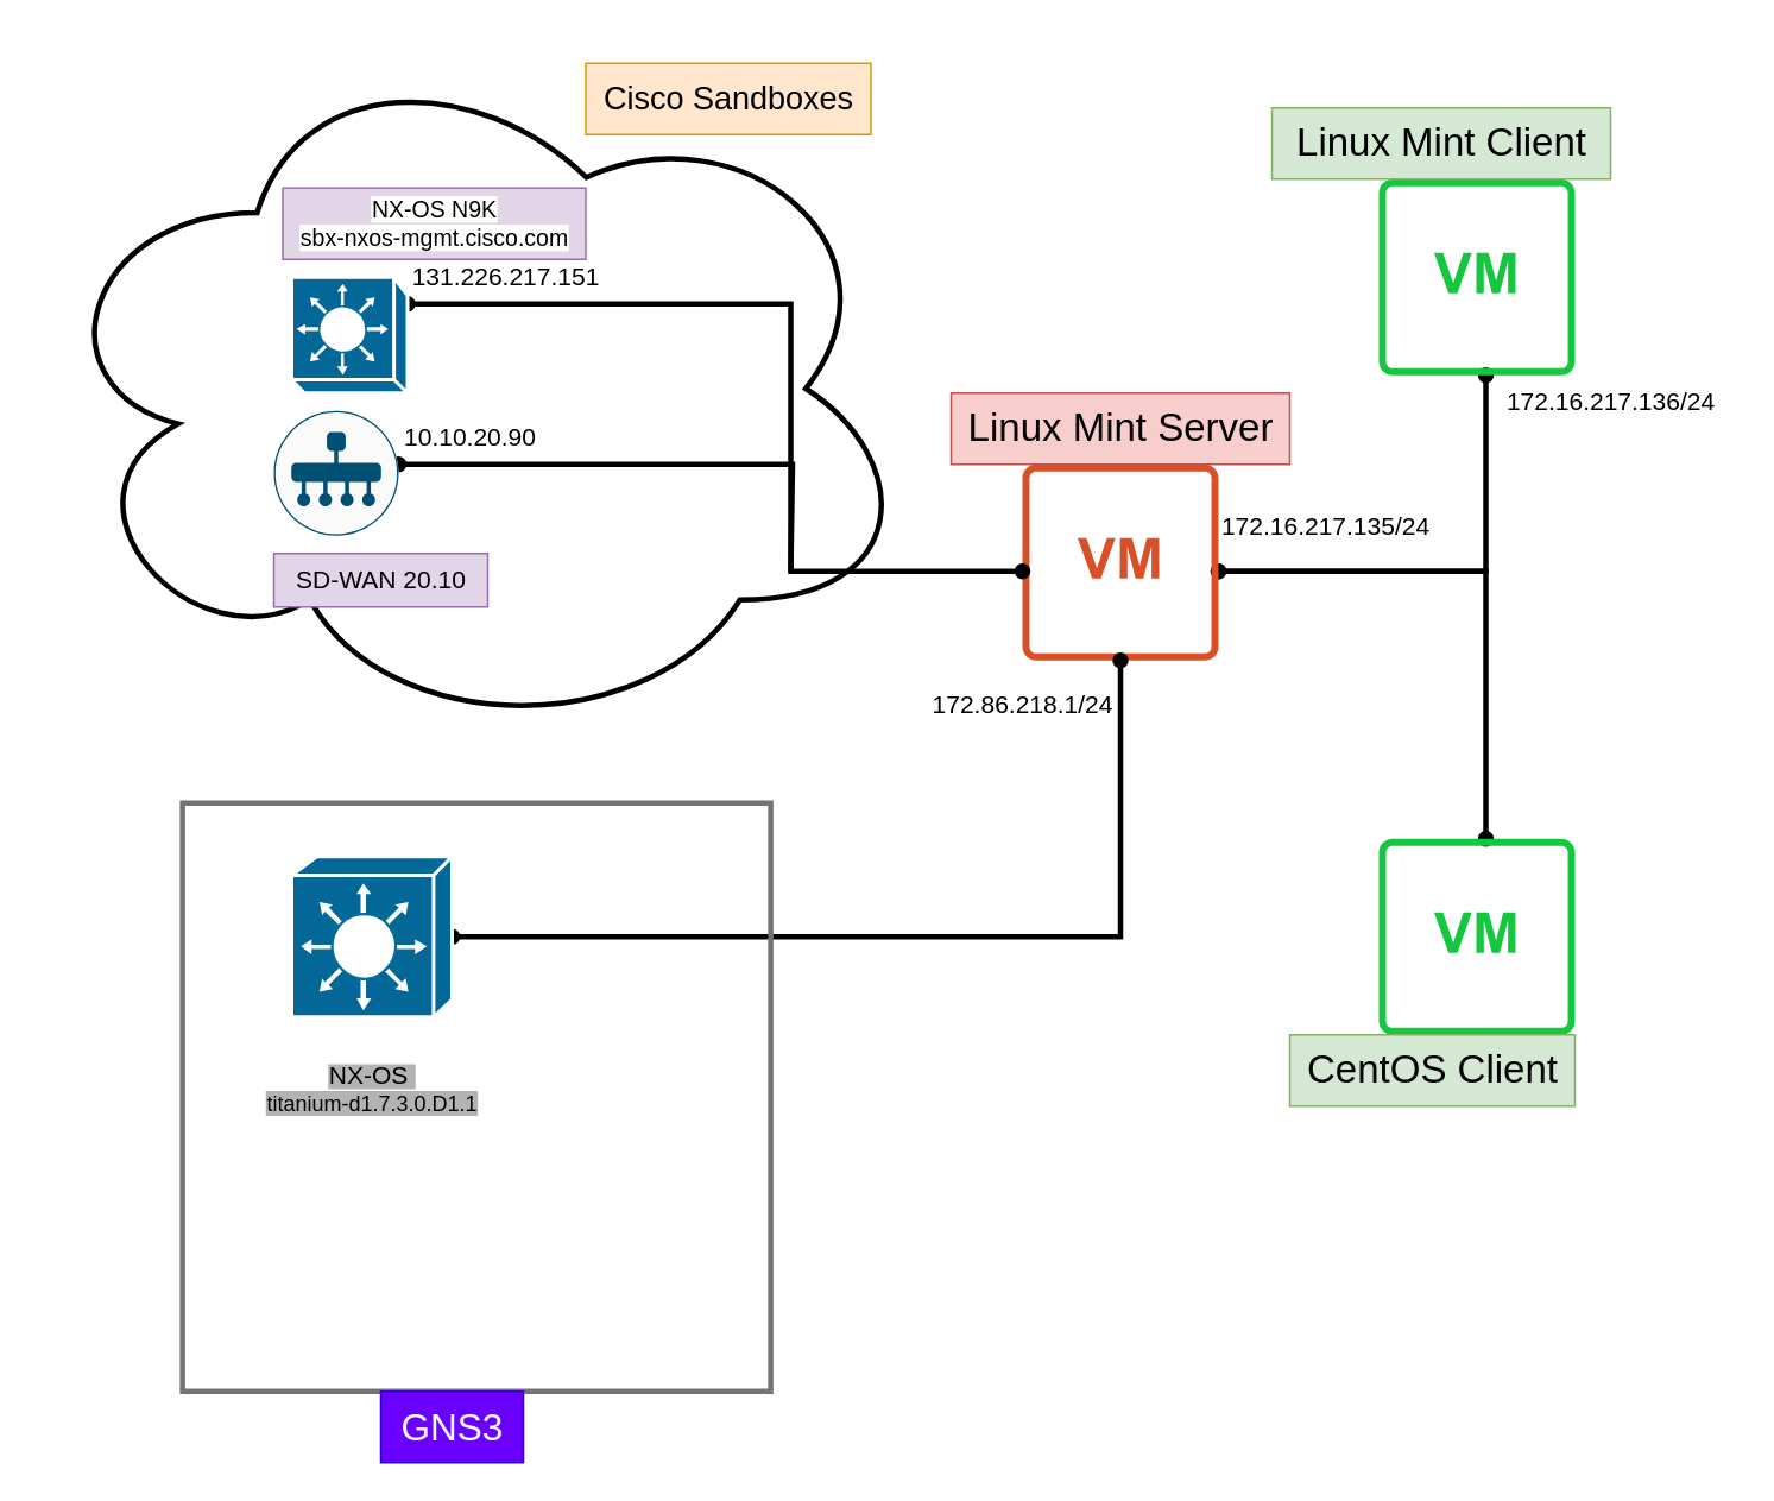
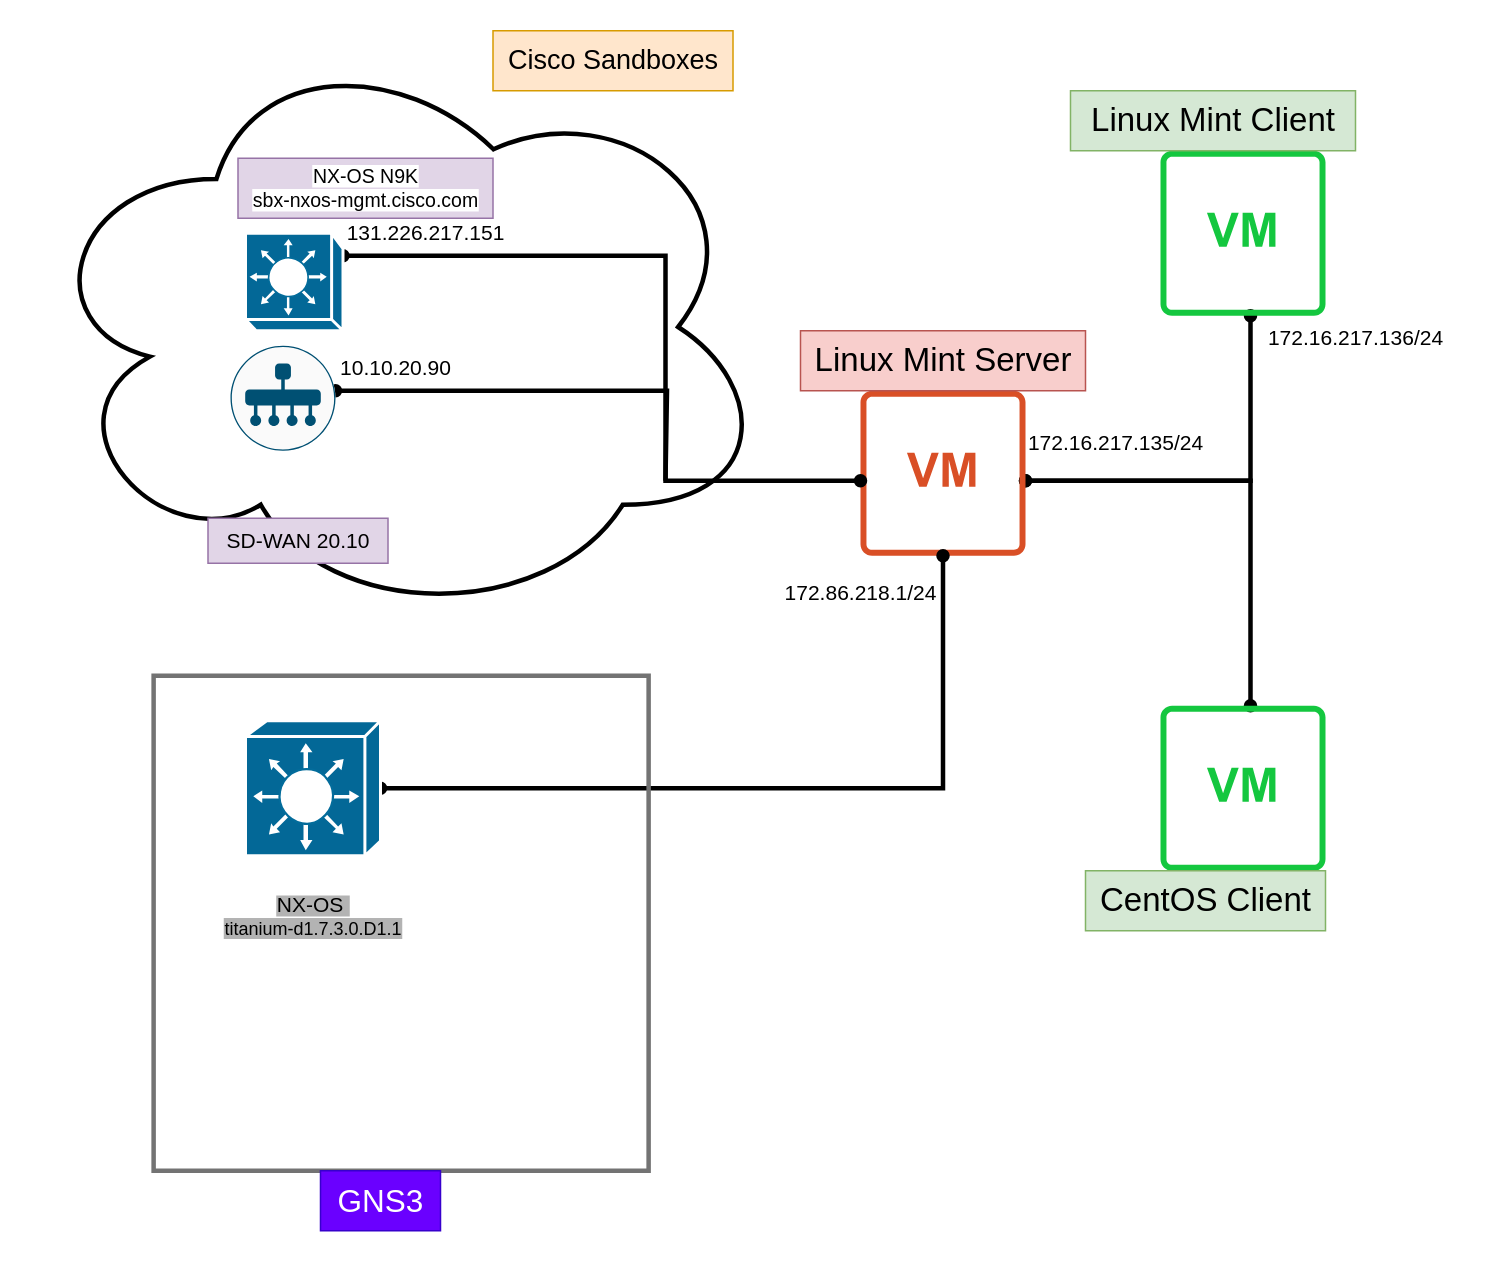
  <mxCell id="0" />
  <mxCell id="1" parent="0" />
  <mxCell id="2" style="rounded=0;orthogonalLoop=1;jettySize=auto;html=1;fontSize=14;edgeStyle=orthogonalEdgeStyle;endArrow=oval;endFill=1;strokeWidth=3;startArrow=oval;startFill=1;" parent="1" source="4" target="5" edge="1"><mxGeometry relative="1" as="geometry"><Array as="points"><mxPoint x="833" y="320" /></Array></mxGeometry></mxCell>
  <mxCell id="3" style="edgeStyle=orthogonalEdgeStyle;rounded=0;orthogonalLoop=1;jettySize=auto;html=1;endArrow=oval;endFill=1;strokeWidth=3;startArrow=oval;startFill=1;" parent="1" source="4" target="6" edge="1"><mxGeometry relative="1" as="geometry"><Array as="points"><mxPoint x="833" y="320" /></Array></mxGeometry></mxCell>
  <mxCell id="4" value="" style="sketch=0;pointerEvents=1;shadow=0;dashed=0;html=1;strokeColor=none;fillColor=#D94F26;aspect=fixed;labelPosition=center;verticalLabelPosition=bottom;verticalAlign=top;align=center;outlineConnect=0;shape=mxgraph.vvd.virtual_machine;" parent="1" vertex="1"><mxGeometry x="573" y="260" width="110" height="110" as="geometry" /></mxCell>
  <mxCell id="5" value="" style="sketch=0;pointerEvents=1;shadow=0;dashed=0;html=1;strokeColor=none;fillColor=#14C73F;aspect=fixed;labelPosition=center;verticalLabelPosition=bottom;verticalAlign=top;align=center;outlineConnect=0;shape=mxgraph.vvd.virtual_machine;gradientColor=none;fillStyle=auto;" parent="1" vertex="1"><mxGeometry x="773" y="100" width="110" height="110" as="geometry" /></mxCell>
  <mxCell id="6" value="" style="sketch=0;pointerEvents=1;shadow=0;dashed=0;html=1;strokeColor=none;fillColor=#14C73F;aspect=fixed;labelPosition=center;verticalLabelPosition=bottom;verticalAlign=top;align=center;outlineConnect=0;shape=mxgraph.vvd.virtual_machine;" parent="1" vertex="1"><mxGeometry x="773" y="470" width="110" height="110" as="geometry" /></mxCell>
  <mxCell id="7" value="Linux Mint Client" style="text;html=1;align=center;verticalAlign=middle;resizable=0;points=[];autosize=1;strokeColor=#82b366;fillColor=#d5e8d4;fontSize=22;" parent="1" vertex="1"><mxGeometry x="713" y="60" width="190" height="40" as="geometry" /></mxCell>
  <mxCell id="8" value="CentOS Client" style="text;html=1;align=center;verticalAlign=middle;resizable=0;points=[];autosize=1;strokeColor=#82b366;fillColor=#d5e8d4;fontSize=22;" parent="1" vertex="1"><mxGeometry x="723" y="580" width="160" height="40" as="geometry" /></mxCell>
  <mxCell id="9" value="&lt;font style=&quot;font-size: 14px;&quot;&gt;172.16.217.135/24&lt;/font&gt;" style="text;html=1;align=center;verticalAlign=middle;resizable=0;points=[];autosize=1;strokeColor=none;fillColor=none;strokeWidth=2;" parent="1" vertex="1"><mxGeometry x="673" y="280" width="140" height="30" as="geometry" /></mxCell>
  <mxCell id="10" value="&lt;font style=&quot;font-size: 14px;&quot;&gt;172.16.217.136/24&lt;/font&gt;" style="text;html=1;align=center;verticalAlign=middle;resizable=0;points=[];autosize=1;strokeColor=none;fillColor=none;strokeWidth=2;" parent="1" vertex="1"><mxGeometry x="833" y="210" width="140" height="30" as="geometry" /></mxCell>
  <mxCell id="11" value="&lt;font style=&quot;font-size: 22px;&quot;&gt;Linux Mint Server&lt;br&gt;&lt;/font&gt;" style="text;html=1;align=center;verticalAlign=middle;resizable=0;points=[];autosize=1;strokeColor=#b85450;fillColor=#f8cecc;" parent="1" vertex="1"><mxGeometry x="533" y="220" width="190" height="40" as="geometry" /></mxCell>
  <mxCell id="12" style="edgeStyle=orthogonalEdgeStyle;rounded=0;orthogonalLoop=1;jettySize=auto;html=1;strokeWidth=3;startArrow=oval;startFill=1;endArrow=oval;endFill=1;" parent="1" source="13" target="4" edge="1"><mxGeometry relative="1" as="geometry" /></mxCell>
  <mxCell id="13" value="" style="shape=mxgraph.cisco.switches.layer_3_switch;sketch=0;html=1;pointerEvents=1;dashed=0;fillColor=#036897;strokeColor=#ffffff;strokeWidth=2;verticalLabelPosition=bottom;verticalAlign=top;align=center;outlineConnect=0;" parent="1" vertex="1"><mxGeometry x="163" y="480" width="90" height="90" as="geometry" /></mxCell>
  <mxCell id="14" value="&lt;font data-darkreader-inline-bgcolor=&quot;&quot; style=&quot;--darkreader-inline-bgcolor: #b7aa91; background-color: rgb(179, 179, 179);&quot;&gt;&lt;font style=&quot;font-size: 14px;&quot;&gt;NX-OS&amp;nbsp;&lt;br&gt;&lt;/font&gt;titanium-d1.7.3.0.D1.1&lt;br&gt;&lt;/font&gt;" style="text;html=1;align=center;verticalAlign=middle;resizable=0;points=[];autosize=1;strokeColor=none;fillColor=none;" parent="1" vertex="1"><mxGeometry x="138" y="590" width="140" height="40" as="geometry" /></mxCell>
  <mxCell id="15" style="edgeStyle=orthogonalEdgeStyle;rounded=0;orthogonalLoop=1;jettySize=auto;html=1;strokeWidth=3;endArrow=oval;endFill=1;startArrow=oval;startFill=1;" parent="1" source="16" target="4" edge="1"><mxGeometry relative="1" as="geometry"><Array as="points"><mxPoint x="443" y="170" /><mxPoint x="443" y="320" /></Array></mxGeometry></mxCell>
  <mxCell id="16" value="" style="shape=mxgraph.cisco.switches.layer_3_switch;sketch=0;html=1;pointerEvents=1;dashed=0;fillColor=#036897;strokeColor=#ffffff;strokeWidth=2;verticalLabelPosition=bottom;verticalAlign=top;align=center;outlineConnect=0;direction=south;" parent="1" vertex="1"><mxGeometry x="163" y="155" width="65" height="65" as="geometry" /></mxCell>
  <mxCell id="17" value="&lt;font style=&quot;font-size: 14px;&quot;&gt;172.86.218.1/24&lt;/font&gt;" style="text;html=1;align=center;verticalAlign=middle;resizable=0;points=[];autosize=1;strokeColor=none;fillColor=none;" parent="1" vertex="1"><mxGeometry x="513" y="380" width="120" height="30" as="geometry" /></mxCell>
  <mxCell id="18" value="&lt;font style=&quot;font-size: 13px;&quot;&gt;&lt;span data-darkreader-inline-bgcolor=&quot;&quot; style=&quot;background-color: rgb(255, 255, 255); --darkreader-inline-bgcolor: #f5e4c7;&quot;&gt;NX-OS N9K&lt;br&gt;sbx-nxos-mgmt.cisco.com&lt;/span&gt;&lt;br&gt;&lt;/font&gt;" style="text;html=1;align=center;verticalAlign=middle;resizable=0;points=[];autosize=1;strokeColor=#9673a6;fillColor=#e1d5e7;" parent="1" vertex="1"><mxGeometry x="158" y="105" width="170" height="40" as="geometry" /></mxCell>
  <mxCell id="19" value="&lt;font style=&quot;font-size: 14px;&quot;&gt;131.226.217.151&lt;/font&gt;" style="text;html=1;align=center;verticalAlign=middle;resizable=0;points=[];autosize=1;strokeColor=none;fillColor=none;" parent="1" vertex="1"><mxGeometry x="218" y="140" width="130" height="30" as="geometry" /></mxCell>
  <mxCell id="20" value="" style="ellipse;shape=cloud;whiteSpace=wrap;html=1;fillColor=none;strokeWidth=3;" parent="1" vertex="1"><mxGeometry x="20.5" width="492.5" height="395" as="geometry" y="20" /></mxCell>
- <mxCell id="21" value="&lt;font style=&quot;font-size: 18px;&quot;&gt;Cisco Sandboxes&lt;/font&gt;" style="text;html=1;align=center;verticalAlign=middle;resizable=0;points=[];autosize=1;strokeColor=#d79b00;fillColor=#ffe6cc;" parent="1" vertex="1"><mxGeometry x="328" y="35" width="160" height="40" as="geometry" /></mxCell>
+ <mxCell id="21" value="&lt;font style=&quot;font-size: 18px;&quot;&gt;Cisco Sandboxes&lt;/font&gt;" style="text;html=1;align=center;verticalAlign=middle;resizable=0;points=[];autosize=1;strokeColor=#d79b00;fillColor=#ffe6cc;" parent="1" vertex="1"><mxGeometry x="328" width="160" height="40" as="geometry" y="20" /></mxCell>
  <mxCell id="22" value="" style="whiteSpace=wrap;html=1;aspect=fixed;fillColor=none;strokeWidth=3;strokeColor=#737373;" parent="1" vertex="1"><mxGeometry x="101.75" y="450" width="330" height="330" as="geometry" /></mxCell>
  <mxCell id="23" value="&lt;font style=&quot;font-size: 21px;&quot;&gt;GNS3&lt;/font&gt;" style="text;html=1;align=center;verticalAlign=middle;resizable=0;points=[];autosize=1;strokeColor=#3700CC;fillColor=#6a00ff;fontColor=#ffffff;" parent="1" vertex="1"><mxGeometry x="213" y="780" width="80" height="40" as="geometry" /></mxCell>
  <mxCell id="24" style="edgeStyle=orthogonalEdgeStyle;rounded=0;orthogonalLoop=1;jettySize=auto;html=1;strokeWidth=3;startArrow=oval;startFill=1;endArrow=none;endFill=0;" parent="1" source="25" edge="1"><mxGeometry relative="1" as="geometry"><mxPoint x="443" y="320" as="targetPoint" /><Array as="points"><mxPoint x="444" y="260" /></Array></mxGeometry></mxCell>
  <mxCell id="25" value="" style="sketch=0;points=[[0.5,0,0],[1,0.5,0],[0.5,1,0],[0,0.5,0],[0.145,0.145,0],[0.856,0.145,0],[0.855,0.856,0],[0.145,0.855,0]];verticalLabelPosition=bottom;html=1;verticalAlign=top;aspect=fixed;align=center;pointerEvents=1;shape=mxgraph.cisco19.rect;prIcon=vmanage;fillColor=#FAFAFA;strokeColor=#005073;" parent="1" vertex="1"><mxGeometry x="153" y="230" width="70" height="70" as="geometry" /></mxCell>
- <mxCell id="26" value="&lt;font style=&quot;font-size: 14px;&quot;&gt;SD-WAN 20.10&lt;/font&gt;" style="text;html=1;align=center;verticalAlign=middle;resizable=0;points=[];autosize=1;strokeColor=#9673a6;fillColor=#e1d5e7;" parent="1" vertex="1"><mxGeometry x="153" y="310" width="120" height="30" as="geometry" /></mxCell>
+ <mxCell id="26" value="&lt;font style=&quot;font-size: 14px;&quot;&gt;SD-WAN 20.10&lt;/font&gt;" style="text;html=1;align=center;verticalAlign=middle;resizable=0;points=[];autosize=1;strokeColor=#9673a6;fillColor=#e1d5e7;" parent="1" vertex="1"><mxGeometry x="138" y="345" width="120" height="30" as="geometry" /></mxCell>
  <mxCell id="27" value="&lt;font style=&quot;font-size: 14px;&quot;&gt;10.10.20.90&lt;/font&gt;" style="text;html=1;align=center;verticalAlign=middle;resizable=0;points=[];autosize=1;strokeColor=none;fillColor=none;" parent="1" vertex="1"><mxGeometry x="213" y="230" width="100" height="30" as="geometry" /></mxCell>
